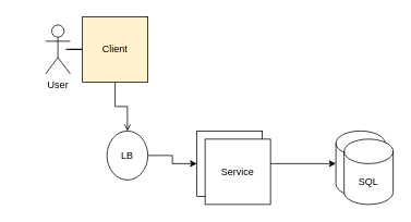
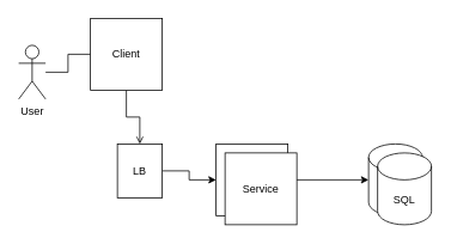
  <mxCell id="0" />
  <mxCell id="1" parent="0" />
  <mxCell id="2" value="SQL" style="shape=cylinder3;whiteSpace=wrap;html=1;boundedLbl=1;backgroundOutline=1;size=15;" vertex="1" parent="1"><mxGeometry x="410" y="160" width="60" height="80" as="geometry" /></mxCell>
  <mxCell id="3" style="edgeStyle=orthogonalEdgeStyle;rounded=0;orthogonalLoop=1;jettySize=auto;html=1;" edge="1" parent="1" source="4" target="6"><mxGeometry relative="1" as="geometry" /></mxCell>
- <mxCell id="4" value="LB" style="ellipse;whiteSpace=wrap;html=1;" vertex="1" parent="1"><mxGeometry x="130" y="160" width="50" height="60" as="geometry" /></mxCell>
+ <mxCell id="4" value="LB" style="rounded=0;whiteSpace=wrap;html=1;" vertex="1" parent="1"><mxGeometry x="130" y="160" width="50" height="60" as="geometry" /></mxCell>
  <mxCell id="5" style="edgeStyle=orthogonalEdgeStyle;rounded=0;orthogonalLoop=1;jettySize=auto;html=1;" edge="1" parent="1" source="6" target="2"><mxGeometry relative="1" as="geometry" /></mxCell>
  <mxCell id="6" value="Service" style="whiteSpace=wrap;html=1;aspect=fixed;" vertex="1" parent="1"><mxGeometry x="240" y="160" width="80" height="80" as="geometry" /></mxCell>
  <mxCell id="7" value="Service" style="whiteSpace=wrap;html=1;aspect=fixed;" vertex="1" parent="1"><mxGeometry x="250" y="170" width="80" height="80" as="geometry" /></mxCell>
  <mxCell id="8" value="SQL" style="shape=cylinder3;whiteSpace=wrap;html=1;boundedLbl=1;backgroundOutline=1;size=15;" vertex="1" parent="1"><mxGeometry x="420" y="170" width="60" height="80" as="geometry" /></mxCell>
  <mxCell id="9" style="edgeStyle=orthogonalEdgeStyle;rounded=0;orthogonalLoop=1;jettySize=auto;html=1;endArrow=none;" edge="1" parent="1" source="10" target="12"><mxGeometry relative="1" as="geometry" /></mxCell>
- <mxCell id="10" value="User" style="shape=umlActor;verticalLabelPosition=bottom;verticalAlign=top;html=1;outlineConnect=0;" vertex="1" parent="1"><mxGeometry x="55" y="30" width="30" height="60" as="geometry" /></mxCell>
+ <mxCell id="10" value="User" style="shape=umlActor;verticalLabelPosition=bottom;verticalAlign=top;html=1;outlineConnect=0;" vertex="1" parent="1"><mxGeometry x="20" y="50" width="30" height="60" as="geometry" /></mxCell>
  <mxCell id="11" style="edgeStyle=orthogonalEdgeStyle;rounded=0;orthogonalLoop=1;jettySize=auto;html=1;entryX=0.5;entryY=0;entryDx=0;entryDy=0;endArrow=open;" edge="1" parent="1" source="12" target="4"><mxGeometry relative="1" as="geometry" /></mxCell>
- <mxCell id="12" value="Client" style="whiteSpace=wrap;html=1;aspect=fixed;fillColor=#fff2cc;" vertex="1" parent="1"><mxGeometry x="100" y="20" width="80" height="80" as="geometry" /></mxCell>
+ <mxCell id="12" value="Client" style="whiteSpace=wrap;html=1;aspect=fixed;" vertex="1" parent="1"><mxGeometry x="100" y="20" width="80" height="80" as="geometry" /></mxCell>
